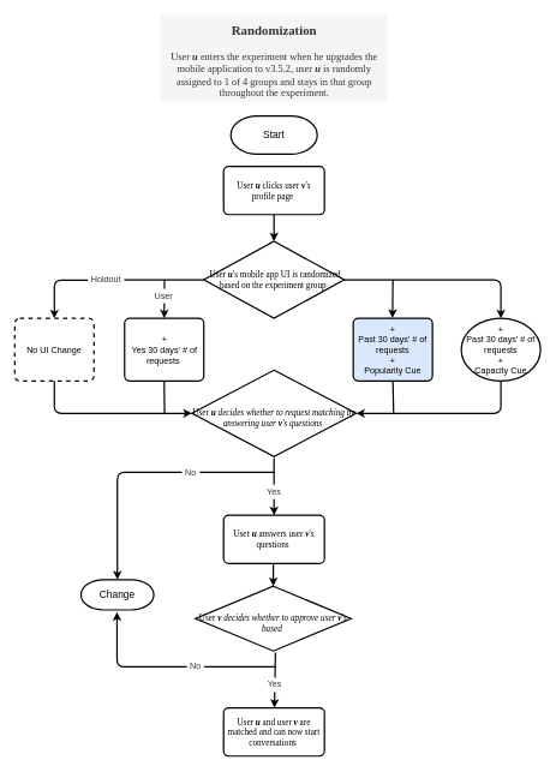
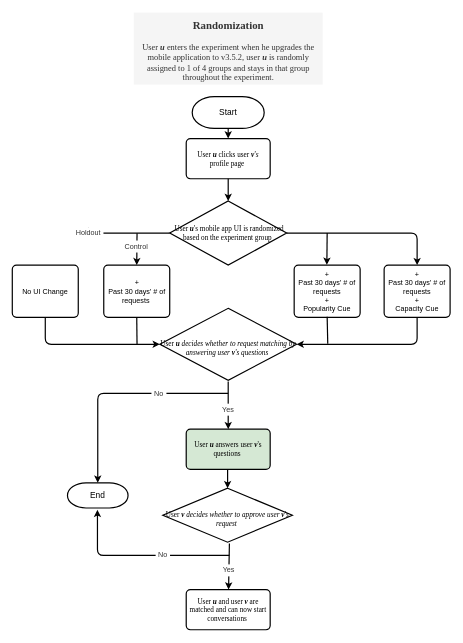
  <mxCell id="0" />
  <mxCell id="1" parent="0" />
  <mxCell id="2" value="&lt;font style=&quot;font-size: 14px&quot;&gt;Start&lt;/font&gt;" style="strokeWidth=2;html=1;shape=mxgraph.flowchart.terminator;whiteSpace=wrap;" parent="1" vertex="1"><mxGeometry x="320" y="160" width="120" height="53" as="geometry" /></mxCell>
  <mxCell id="3" value="&lt;font face=&quot;Georgia&quot;&gt;User &lt;i&gt;&lt;b&gt;u&lt;/b&gt;&lt;/i&gt; clicks&amp;nbsp;&lt;/font&gt;&lt;span style=&quot;font-family: &amp;#34;georgia&amp;#34;&quot;&gt;user&amp;nbsp;&lt;/span&gt;&lt;i style=&quot;font-family: &amp;#34;georgia&amp;#34;&quot;&gt;&lt;b&gt;v&lt;/b&gt;'s&lt;/i&gt;&lt;font face=&quot;Georgia&quot;&gt;&lt;br&gt;profile page&amp;nbsp;&lt;/font&gt;" style="rounded=1;whiteSpace=wrap;html=1;absoluteArcSize=1;arcSize=14;strokeWidth=2;" parent="1" vertex="1"><mxGeometry x="310" y="230" width="140" height="67" as="geometry" /></mxCell>
+ <mxCell id="4" value="" style="endArrow=classic;html=1;exitX=0.5;exitY=1;exitDx=0;exitDy=0;exitPerimeter=0;entryX=0.5;entryY=0;entryDx=0;entryDy=0;strokeWidth=2;" parent="1" source="2" target="3" edge="1"><mxGeometry width="50" height="50" relative="1" as="geometry"><mxPoint x="310" y="443" as="sourcePoint" /><mxPoint x="360" y="393" as="targetPoint" /></mxGeometry></mxCell>
  <mxCell id="5" value="&lt;font face=&quot;Georgia&quot;&gt;&amp;nbsp;User &lt;i&gt;&lt;b&gt;u&lt;/b&gt;&lt;/i&gt;'s mobile app UI is randomized based on the experiment group&amp;nbsp;&lt;/font&gt;" style="strokeWidth=2;html=1;shape=mxgraph.flowchart.decision;whiteSpace=wrap;" parent="1" vertex="1"><mxGeometry x="282.5" y="334" width="195" height="107" as="geometry" /></mxCell>
  <mxCell id="6" value="" style="endArrow=classic;html=1;exitX=0.5;exitY=1;exitDx=0;exitDy=0;entryX=0.5;entryY=0;entryDx=0;entryDy=0;strokeWidth=2;entryPerimeter=0;" parent="1" source="3" target="5" edge="1"><mxGeometry width="50" height="50" relative="1" as="geometry"><mxPoint x="480" y="370" as="sourcePoint" /><mxPoint x="480" y="430" as="targetPoint" /></mxGeometry></mxCell>
  <mxCell id="7" value="&lt;h1&gt;&lt;font style=&quot;font-size: 18px ; line-height: 100%&quot; face=&quot;Georgia&quot;&gt;Randomization&lt;/font&gt;&lt;/h1&gt;&lt;p&gt;&lt;font face=&quot;Georgia&quot;&gt;&lt;span style=&quot;font-size: 14px&quot;&gt;User&amp;nbsp;&lt;/span&gt;&lt;b style=&quot;font-size: 14px&quot;&gt;&lt;i&gt;u&lt;/i&gt;&lt;/b&gt;&lt;span style=&quot;font-size: 14px&quot;&gt;&amp;nbsp;enters the experiment when he upgrades the mobile application to v3.5.2, user&amp;nbsp;&lt;/span&gt;&lt;b style=&quot;font-size: 14px&quot;&gt;&lt;i&gt;u&lt;/i&gt;&lt;/b&gt;&lt;span style=&quot;font-size: 14px&quot;&gt;&amp;nbsp;is randomly assigned to 1 of 4 groups and stays in that group throughout the experiment.&lt;/span&gt;&lt;/font&gt;&lt;br&gt;&lt;/p&gt;" style="text;html=1;strokeColor=none;fillColor=#f5f5f5;spacing=5;spacingTop=-20;whiteSpace=wrap;overflow=hidden;rounded=0;align=center;shadow=0;fontColor=#333333;" vertex="1" parent="1"><mxGeometry x="222.5" y="20" width="315" height="120" as="geometry" /></mxCell>
- <mxCell id="8" value="" style="edgeStyle=segmentEdgeStyle;endArrow=classic;html=1;exitX=0;exitY=0.5;exitDx=0;exitDy=0;exitPerimeter=0;strokeWidth=2;entryX=0.5;entryY=0;entryDx=0;entryDy=0;" edge="1" parent="1" source="18" target="10"><mxGeometry width="50" height="50" relative="1" as="geometry"><mxPoint x="80" y="412.5" as="sourcePoint" /><mxPoint x="80" y="441" as="targetPoint" /></mxGeometry></mxCell>
  <mxCell id="9" value="" style="edgeStyle=segmentEdgeStyle;endArrow=classic;html=1;exitX=1;exitY=0.5;exitDx=0;exitDy=0;exitPerimeter=0;strokeWidth=2;entryX=0.5;entryY=0;entryDx=0;entryDy=0;" edge="1" parent="1" source="5" target="13"><mxGeometry width="50" height="50" relative="1" as="geometry"><mxPoint x="550" y="451" as="sourcePoint" /><mxPoint x="685" y="441" as="targetPoint" /></mxGeometry></mxCell>
- <mxCell id="10" value="No UI Change" style="rounded=1;whiteSpace=wrap;html=1;absoluteArcSize=1;arcSize=14;strokeWidth=2;shadow=0;dashed=1;" vertex="1" parent="1"><mxGeometry x="20" y="441" width="110" height="87" as="geometry" /></mxCell>
- <mxCell id="11" value="+ &lt;br&gt;Yes 30 days' # of requests&amp;nbsp;" style="rounded=1;whiteSpace=wrap;html=1;absoluteArcSize=1;arcSize=14;strokeWidth=2;shadow=0;" vertex="1" parent="1"><mxGeometry x="172.5" y="441" width="110" height="87" as="geometry" /></mxCell>
- <mxCell id="12" value="+ &lt;br&gt;Past 30 days' # of requests &lt;br&gt;+ &lt;br&gt;Popularity Cue" style="rounded=1;whiteSpace=wrap;html=1;absoluteArcSize=1;arcSize=14;strokeWidth=2;shadow=0;fillColor=#dae8fc;" vertex="1" parent="1"><mxGeometry x="490" y="441" width="110" height="87" as="geometry" /></mxCell>
- <mxCell id="13" value="+ &lt;br&gt;Past 30 days' # of requests &lt;br&gt;+ &lt;br&gt;Capacity Cue" style="ellipse;whiteSpace=wrap;html=1;absoluteArcSize=1;arcSize=14;strokeWidth=2;shadow=0;" vertex="1" parent="1"><mxGeometry x="640" y="441" width="110" height="87" as="geometry" /></mxCell>
+ <mxCell id="10" value="No UI Change" style="rounded=1;whiteSpace=wrap;html=1;absoluteArcSize=1;arcSize=14;strokeWidth=2;shadow=0;" vertex="1" parent="1"><mxGeometry x="20" y="441" width="110" height="87" as="geometry" /></mxCell>
+ <mxCell id="11" value="+ &lt;br&gt;Past 30 days' # of requests&amp;nbsp;" style="rounded=1;whiteSpace=wrap;html=1;absoluteArcSize=1;arcSize=14;strokeWidth=2;shadow=0;" vertex="1" parent="1"><mxGeometry x="172.5" y="441" width="110" height="87" as="geometry" /></mxCell>
+ <mxCell id="12" value="+ &lt;br&gt;Past 30 days' # of requests &lt;br&gt;+ &lt;br&gt;Popularity Cue" style="rounded=1;whiteSpace=wrap;html=1;absoluteArcSize=1;arcSize=14;strokeWidth=2;shadow=0;" vertex="1" parent="1"><mxGeometry x="490" y="441" width="110" height="87" as="geometry" /></mxCell>
+ <mxCell id="13" value="+ &lt;br&gt;Past 30 days' # of requests &lt;br&gt;+ &lt;br&gt;Capacity Cue" style="rounded=1;whiteSpace=wrap;html=1;absoluteArcSize=1;arcSize=14;strokeWidth=2;shadow=0;" vertex="1" parent="1"><mxGeometry x="640" y="441" width="110" height="87" as="geometry" /></mxCell>
  <mxCell id="14" value="" style="endArrow=classic;html=1;strokeWidth=2;entryX=0.5;entryY=0;entryDx=0;entryDy=0;" edge="1" parent="1" target="11"><mxGeometry width="50" height="50" relative="1" as="geometry"><mxPoint x="228" y="388" as="sourcePoint" /><mxPoint x="70" y="548" as="targetPoint" /></mxGeometry></mxCell>
  <mxCell id="15" value="" style="endArrow=classic;html=1;strokeWidth=2;entryX=0.5;entryY=0;entryDx=0;entryDy=0;" edge="1" parent="1"><mxGeometry width="50" height="50" relative="1" as="geometry"><mxPoint x="545" y="387.5" as="sourcePoint" /><mxPoint x="544.5" y="440.5" as="targetPoint" /></mxGeometry></mxCell>
  <mxCell id="16" value="&lt;font face=&quot;Georgia&quot;&gt;&lt;br&gt;User &lt;i&gt;&lt;b&gt;u &lt;/b&gt;decides whether to request matching by answering user&amp;nbsp;&lt;b&gt;v&lt;/b&gt;'s questions&lt;/i&gt;&amp;nbsp;&lt;/font&gt;" style="strokeWidth=2;html=1;shape=mxgraph.flowchart.decision;whiteSpace=wrap;" vertex="1" parent="1"><mxGeometry x="266" y="513" width="228" height="120" as="geometry" /></mxCell>
  <mxCell id="17" value="" style="edgeStyle=segmentEdgeStyle;endArrow=classic;html=1;exitX=0;exitY=0.5;exitDx=0;exitDy=0;exitPerimeter=0;strokeWidth=2;entryX=0.5;entryY=0;entryDx=0;entryDy=0;" edge="1" parent="1" source="5" target="18"><mxGeometry width="50" height="50" relative="1" as="geometry"><mxPoint x="283" y="388" as="sourcePoint" /><mxPoint x="75" y="441" as="targetPoint" /></mxGeometry></mxCell>
  <mxCell id="18" value="Holdout" style="text;html=1;align=center;verticalAlign=middle;whiteSpace=wrap;rounded=0;shadow=0;fillColor=#FFFFFF;strokeColor=none;fontColor=#333333;" vertex="1" parent="1"><mxGeometry x="122" y="378" width="50" height="20" as="geometry" /></mxCell>
- <mxCell id="19" value="User" style="text;html=1;align=center;verticalAlign=middle;whiteSpace=wrap;rounded=0;shadow=0;fillColor=#FFFFFF;strokeColor=none;fontColor=#333333;" vertex="1" parent="1"><mxGeometry x="201.5" y="400" width="50" height="20" as="geometry" /></mxCell>
+ <mxCell id="19" value="Control" style="text;html=1;align=center;verticalAlign=middle;whiteSpace=wrap;rounded=0;shadow=0;fillColor=#FFFFFF;strokeColor=none;fontColor=#333333;" vertex="1" parent="1"><mxGeometry x="201.5" y="400" width="50" height="20" as="geometry" /></mxCell>
  <mxCell id="20" value="" style="edgeStyle=segmentEdgeStyle;endArrow=classic;html=1;strokeWidth=2;entryX=0;entryY=0.5;entryDx=0;entryDy=0;entryPerimeter=0;exitX=0.5;exitY=1;exitDx=0;exitDy=0;" edge="1" parent="1" source="10" target="16"><mxGeometry width="50" height="50" relative="1" as="geometry"><mxPoint x="20" y="768" as="sourcePoint" /><mxPoint x="70" y="718" as="targetPoint" /><Array as="points"><mxPoint x="75" y="573" /></Array></mxGeometry></mxCell>
  <mxCell id="21" value="" style="endArrow=none;html=1;strokeWidth=2;exitX=0.5;exitY=1;exitDx=0;exitDy=0;endFill=0;" edge="1" parent="1" source="11"><mxGeometry width="50" height="50" relative="1" as="geometry"><mxPoint x="238" y="398" as="sourcePoint" /><mxPoint x="228" y="574" as="targetPoint" /></mxGeometry></mxCell>
  <mxCell id="22" value="" style="endArrow=none;html=1;strokeWidth=2;exitX=0.5;exitY=1;exitDx=0;exitDy=0;endFill=0;" edge="1" parent="1"><mxGeometry width="50" height="50" relative="1" as="geometry"><mxPoint x="545" y="527" as="sourcePoint" /><mxPoint x="546" y="572" as="targetPoint" /></mxGeometry></mxCell>
  <mxCell id="23" value="" style="edgeStyle=segmentEdgeStyle;endArrow=classic;html=1;strokeWidth=2;entryX=1;entryY=0.5;entryDx=0;entryDy=0;entryPerimeter=0;exitX=0.5;exitY=1;exitDx=0;exitDy=0;" edge="1" parent="1" source="13" target="16"><mxGeometry width="50" height="50" relative="1" as="geometry"><mxPoint x="85" y="538" as="sourcePoint" /><mxPoint x="276" y="626" as="targetPoint" /><Array as="points"><mxPoint x="695" y="573" /></Array></mxGeometry></mxCell>
  <mxCell id="24" value="" style="endArrow=classic;html=1;strokeWidth=2;entryX=0.5;entryY=0;entryDx=0;entryDy=0;" edge="1" parent="1" target="29"><mxGeometry width="50" height="50" relative="1" as="geometry"><mxPoint x="380" y="635" as="sourcePoint" /><mxPoint x="380" y="745" as="targetPoint" /></mxGeometry></mxCell>
- <mxCell id="25" value="&lt;font style=&quot;font-size: 14px&quot;&gt;Change&lt;/font&gt;" style="strokeWidth=2;html=1;shape=mxgraph.flowchart.terminator;whiteSpace=wrap;" vertex="1" parent="1"><mxGeometry x="112" y="804" width="101" height="42" as="geometry" /></mxCell>
+ <mxCell id="25" value="&lt;font style=&quot;font-size: 14px&quot;&gt;End&lt;/font&gt;" style="strokeWidth=2;html=1;shape=mxgraph.flowchart.terminator;whiteSpace=wrap;" vertex="1" parent="1"><mxGeometry x="112" y="804" width="101" height="42" as="geometry" /></mxCell>
  <mxCell id="26" value="" style="edgeStyle=segmentEdgeStyle;endArrow=classic;html=1;strokeWidth=2;" edge="1" parent="1" target="25"><mxGeometry width="50" height="50" relative="1" as="geometry"><mxPoint x="380" y="655" as="sourcePoint" /><mxPoint x="72" y="785" as="targetPoint" /></mxGeometry></mxCell>
  <mxCell id="27" value="No" style="text;html=1;align=center;verticalAlign=middle;whiteSpace=wrap;rounded=0;shadow=0;fillColor=#FFFFFF;strokeColor=none;fontColor=#333333;" vertex="1" parent="1"><mxGeometry x="252" y="645" width="25" height="20" as="geometry" /></mxCell>
  <mxCell id="28" value="Yes" style="text;html=1;align=center;verticalAlign=middle;whiteSpace=wrap;rounded=0;shadow=0;fillColor=#FFFFFF;strokeColor=none;fontColor=#333333;" vertex="1" parent="1"><mxGeometry x="365" y="672" width="30" height="20" as="geometry" /></mxCell>
- <mxCell id="29" value="&lt;span style=&quot;font-family: &amp;#34;georgia&amp;#34;&quot;&gt;User&amp;nbsp;&lt;/span&gt;&lt;i style=&quot;font-family: &amp;#34;georgia&amp;#34;&quot;&gt;&lt;b&gt;u&lt;/b&gt;&lt;/i&gt;&lt;span style=&quot;font-family: &amp;#34;georgia&amp;#34;&quot;&gt;&amp;nbsp;answers user &lt;b&gt;&lt;i&gt;v&lt;/i&gt;&lt;/b&gt;'s questions&amp;nbsp;&lt;/span&gt;" style="rounded=1;whiteSpace=wrap;html=1;absoluteArcSize=1;arcSize=14;strokeWidth=2;" vertex="1" parent="1"><mxGeometry x="310" y="714.5" width="140" height="67" as="geometry" /></mxCell>
- <mxCell id="30" value="&lt;font face=&quot;Georgia&quot;&gt;&lt;br&gt;User &lt;i&gt;&lt;b&gt;v&amp;nbsp;&lt;/b&gt;decides whether to approve user&amp;nbsp;&lt;b&gt;v&lt;/b&gt;'s based&lt;/i&gt;&amp;nbsp;&lt;/font&gt;" style="strokeWidth=2;html=1;shape=mxgraph.flowchart.decision;whiteSpace=wrap;" vertex="1" parent="1"><mxGeometry x="271" y="813" width="216" height="90" as="geometry" /></mxCell>
+ <mxCell id="29" value="&lt;span style=&quot;font-family: &amp;#34;georgia&amp;#34;&quot;&gt;User&amp;nbsp;&lt;/span&gt;&lt;i style=&quot;font-family: &amp;#34;georgia&amp;#34;&quot;&gt;&lt;b&gt;u&lt;/b&gt;&lt;/i&gt;&lt;span style=&quot;font-family: &amp;#34;georgia&amp;#34;&quot;&gt;&amp;nbsp;answers user &lt;b&gt;&lt;i&gt;v&lt;/i&gt;&lt;/b&gt;'s questions&amp;nbsp;&lt;/span&gt;" style="rounded=1;whiteSpace=wrap;html=1;absoluteArcSize=1;arcSize=14;strokeWidth=2;fillColor=#d5e8d4;" vertex="1" parent="1"><mxGeometry x="310" y="714.5" width="140" height="67" as="geometry" /></mxCell>
+ <mxCell id="30" value="&lt;font face=&quot;Georgia&quot;&gt;&lt;br&gt;User &lt;i&gt;&lt;b&gt;v&amp;nbsp;&lt;/b&gt;decides whether to approve user&amp;nbsp;&lt;b&gt;v&lt;/b&gt;'s request&lt;/i&gt;&amp;nbsp;&lt;/font&gt;" style="strokeWidth=2;html=1;shape=mxgraph.flowchart.decision;whiteSpace=wrap;" vertex="1" parent="1"><mxGeometry x="271" y="813" width="216" height="90" as="geometry" /></mxCell>
  <mxCell id="31" value="" style="endArrow=classic;html=1;strokeWidth=2;" edge="1" parent="1"><mxGeometry width="50" height="50" relative="1" as="geometry"><mxPoint x="379" y="781.5" as="sourcePoint" /><mxPoint x="379" y="813" as="targetPoint" /></mxGeometry></mxCell>
  <mxCell id="32" value="" style="endArrow=classic;html=1;strokeWidth=2;" edge="1" parent="1" target="36"><mxGeometry width="50" height="50" relative="1" as="geometry"><mxPoint x="382" y="905" as="sourcePoint" /><mxPoint x="382" y="1015" as="targetPoint" /></mxGeometry></mxCell>
  <mxCell id="33" value="" style="edgeStyle=segmentEdgeStyle;endArrow=classic;html=1;strokeWidth=2;" edge="1" parent="1"><mxGeometry width="50" height="50" relative="1" as="geometry"><mxPoint x="382" y="925" as="sourcePoint" /><mxPoint x="162" y="849" as="targetPoint" /></mxGeometry></mxCell>
  <mxCell id="34" value="No" style="text;html=1;align=center;verticalAlign=middle;whiteSpace=wrap;rounded=0;shadow=0;fillColor=#FFFFFF;strokeColor=none;fontColor=#333333;" vertex="1" parent="1"><mxGeometry x="259" y="915" width="24" height="20" as="geometry" /></mxCell>
  <mxCell id="35" value="Yes" style="text;html=1;align=center;verticalAlign=middle;whiteSpace=wrap;rounded=0;shadow=0;fillColor=#FFFFFF;strokeColor=none;fontColor=#333333;" vertex="1" parent="1"><mxGeometry x="366" y="940" width="30" height="20" as="geometry" /></mxCell>
  <mxCell id="36" value="&lt;span style=&quot;font-family: &amp;#34;georgia&amp;#34;&quot;&gt;User&amp;nbsp;&lt;/span&gt;&lt;i style=&quot;font-family: &amp;#34;georgia&amp;#34;&quot;&gt;&lt;b&gt;u&lt;/b&gt;&lt;/i&gt;&lt;span style=&quot;font-family: &amp;#34;georgia&amp;#34;&quot;&gt;&amp;nbsp;and user &lt;b style=&quot;font-style: italic&quot;&gt;v &lt;/b&gt;are matched and&amp;nbsp;can now start conversations&amp;nbsp;&lt;/span&gt;" style="rounded=1;whiteSpace=wrap;html=1;absoluteArcSize=1;arcSize=14;strokeWidth=2;" vertex="1" parent="1"><mxGeometry x="310" y="982" width="140" height="67" as="geometry" /></mxCell>
